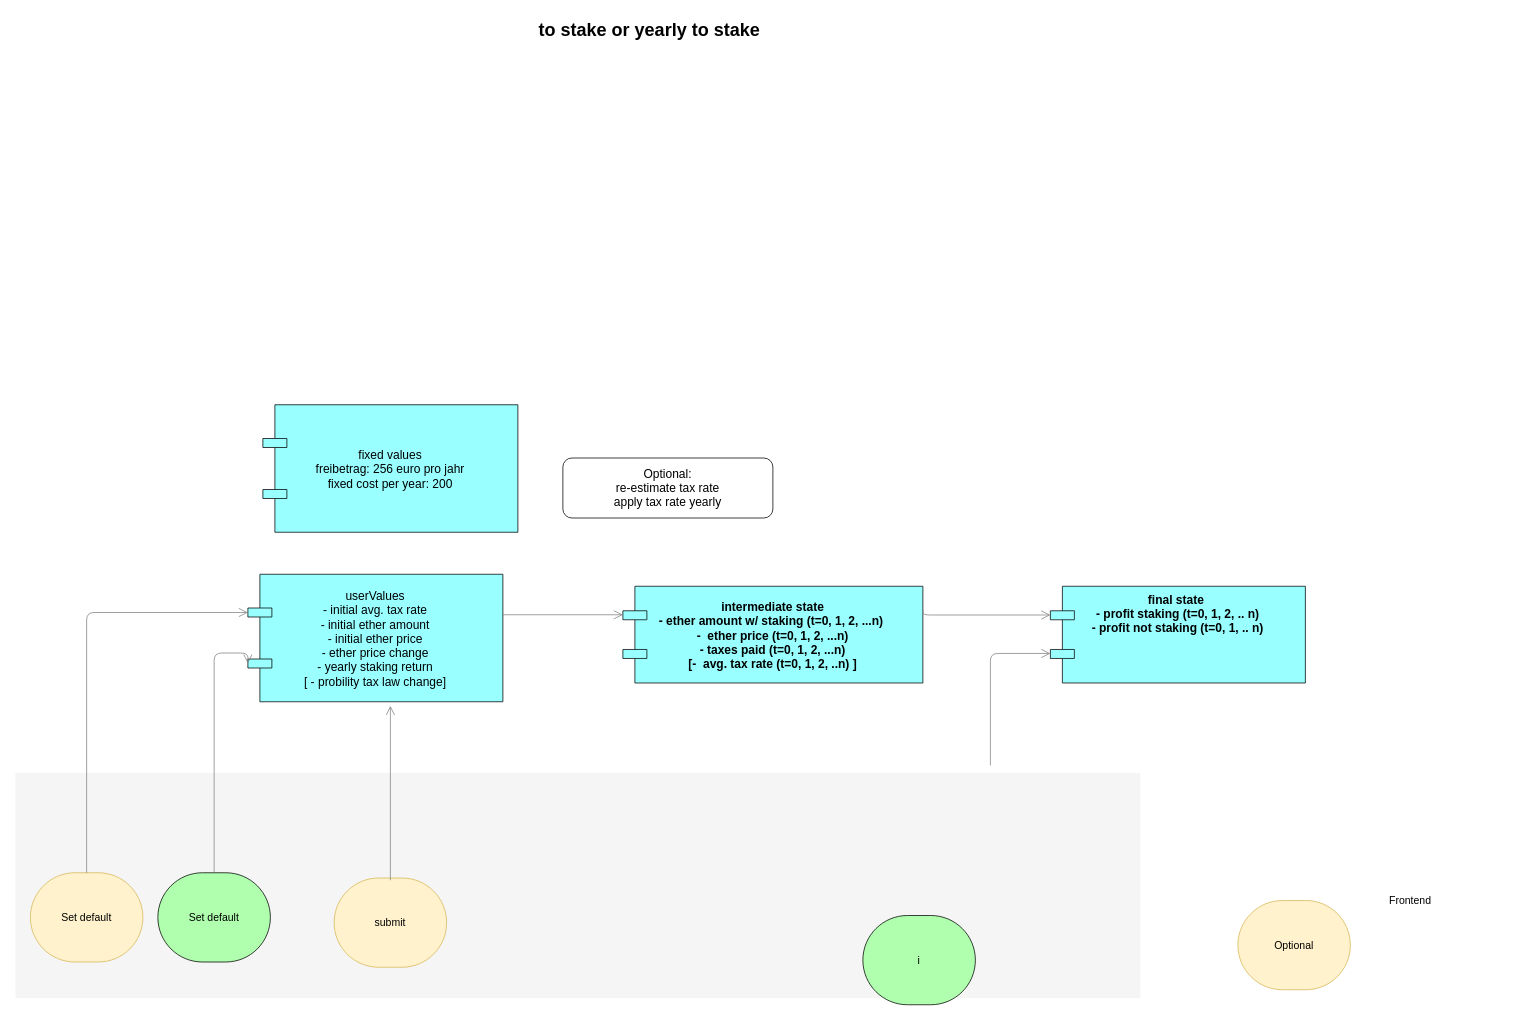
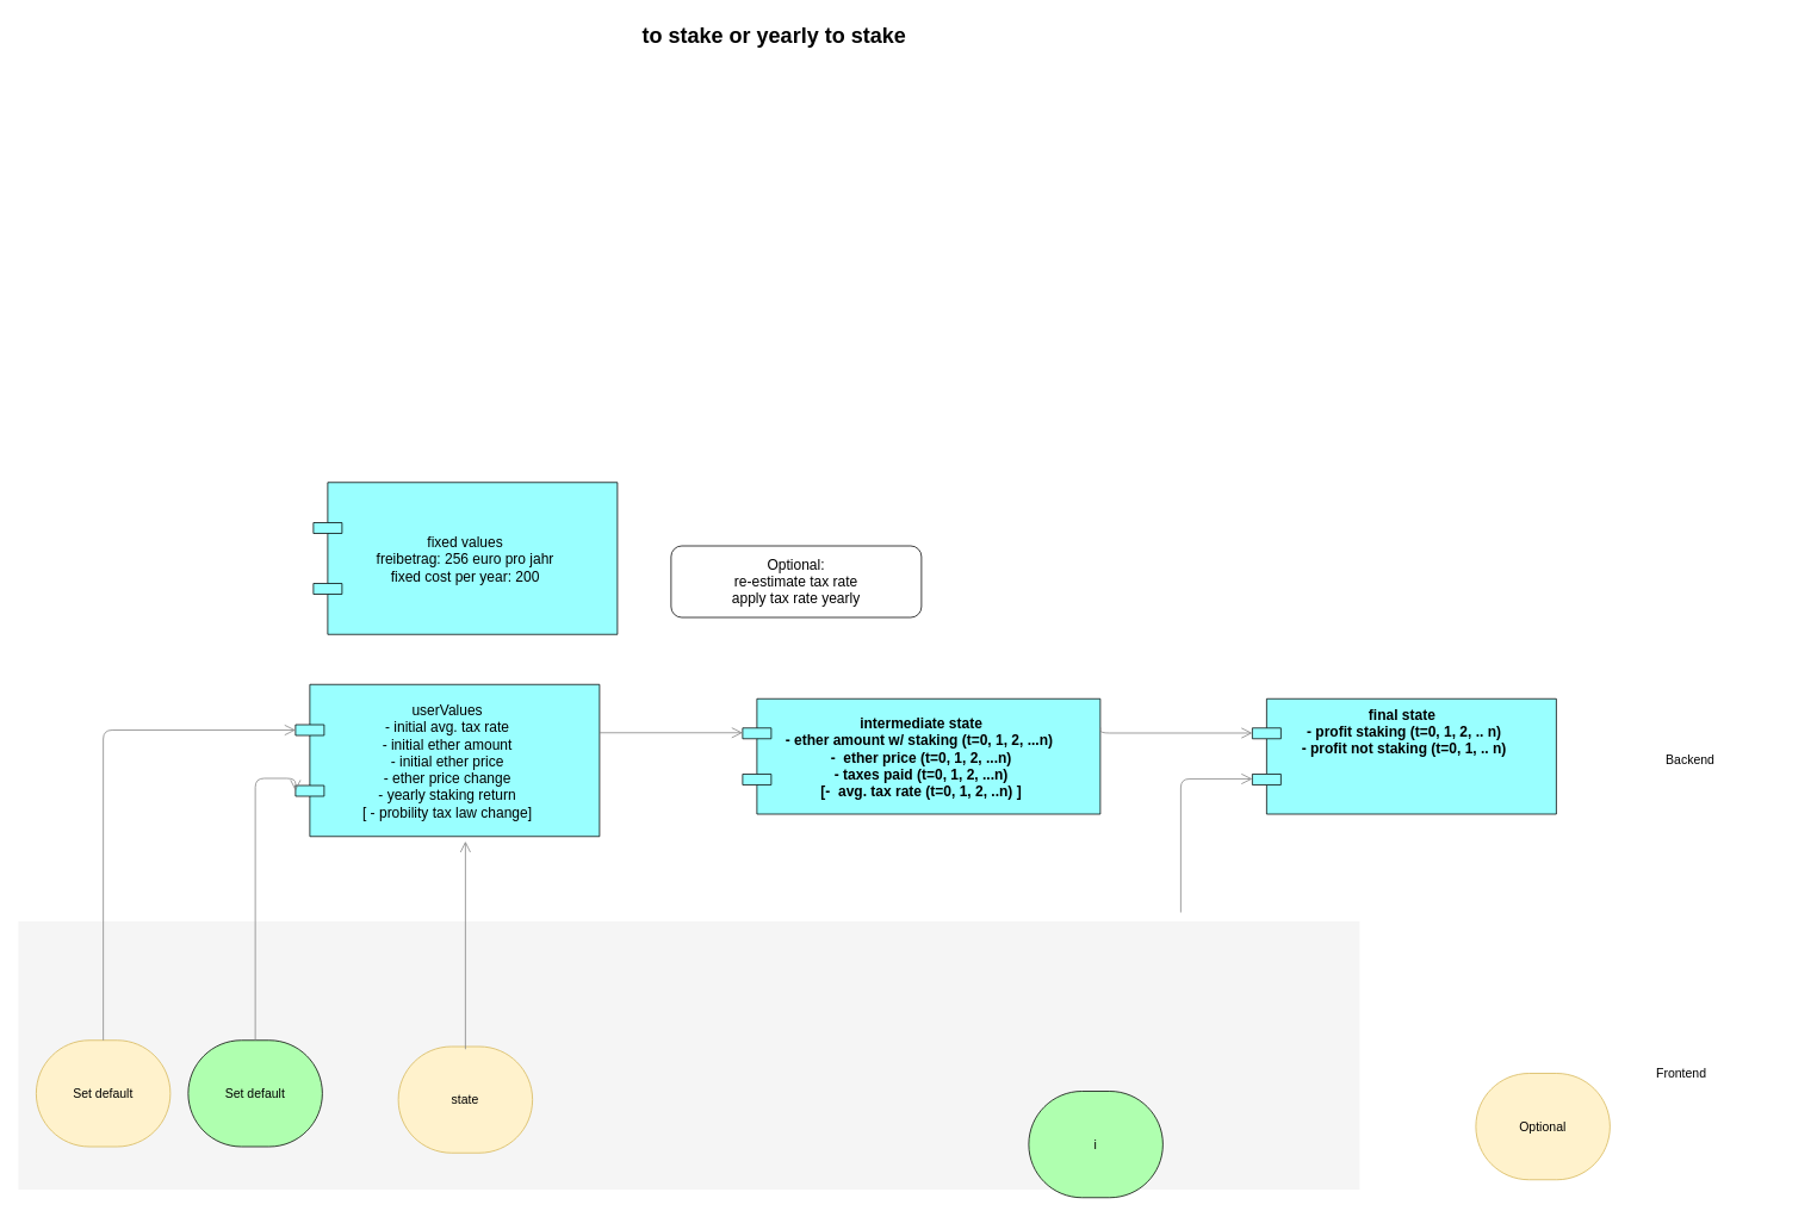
  <mxCell id="0" />
  <mxCell id="1" parent="0" />
  <mxCell id="2" value="" style="whiteSpace=wrap;html=1;strokeColor=none;strokeWidth=1;fillColor=#f5f5f5;fontSize=14;" parent="1" vertex="1"><mxGeometry x="20" y="1030" width="1500" height="300" as="geometry" /></mxCell>
  <mxCell id="3" value="Set default" style="html=1;whiteSpace=wrap;fillColor=#fff2cc;shape=mxgraph.archimate3.service;fontSize=14;strokeColor=#d6b656;" parent="1" vertex="1"><mxGeometry x="40" y="1163" width="150" height="119" as="geometry" /></mxCell>
  <mxCell id="4" value="userValues&#10;- initial avg. tax rate&#10;- initial ether amount&#10;- initial ether price&#10;- ether price change&#10;- yearly staking return&#10;[ - probility tax law change]" style="shape=component;align=center;fillColor=#99ffff;gradientColor=none;fontSize=16;fontStyle=0" parent="1" vertex="1"><mxGeometry x="330" y="765" width="340" height="170" as="geometry" /></mxCell>
  <mxCell id="5" value="Frontend" style="text;html=1;strokeColor=none;fillColor=none;align=center;verticalAlign=middle;whiteSpace=wrap;fontSize=14;" parent="1" vertex="1"><mxGeometry x="1760" y="1190" width="240" height="20" as="geometry" /></mxCell>
+ <mxCell id="6" value="Backend" style="text;html=1;strokeColor=none;fillColor=none;align=center;verticalAlign=middle;whiteSpace=wrap;fontSize=14;" parent="1" vertex="1"><mxGeometry x="1770" y="840" width="240" height="20" as="geometry" /></mxCell>
  <mxCell id="7" value="to stake or yearly to stake" style="text;strokeColor=none;fillColor=none;html=1;fontSize=24;fontStyle=1;verticalAlign=middle;align=center;" parent="1" vertex="1"><mxGeometry x="70" y="20" width="1590" height="40" as="geometry" /></mxCell>
  <mxCell id="8" value="Set default" style="html=1;whiteSpace=wrap;fillColor=#AFFFAF;shape=mxgraph.archimate3.service;fontSize=14;" parent="1" vertex="1"><mxGeometry x="210" y="1163" width="150" height="119" as="geometry" /></mxCell>
  <mxCell id="9" style="edgeStyle=elbowEdgeStyle;rounded=1;elbow=vertical;html=1;startSize=10;endArrow=open;endFill=0;endSize=10;jettySize=auto;orthogonalLoop=1;strokeColor=#808080;fontSize=14;entryX=0;entryY=0.3;entryDx=0;entryDy=0;exitX=0.5;exitY=0;exitDx=0;exitDy=0;exitPerimeter=0;" parent="1" source="3" target="4" edge="1"><mxGeometry relative="1" as="geometry"><Array as="points"><mxPoint x="190" y="816" /></Array><mxPoint x="235" y="730" as="sourcePoint" /><mxPoint x="339.3" y="890" as="targetPoint" /></mxGeometry></mxCell>
  <mxCell id="10" style="edgeStyle=elbowEdgeStyle;rounded=1;elbow=vertical;html=1;startSize=10;endArrow=open;endFill=0;endSize=10;jettySize=auto;orthogonalLoop=1;strokeColor=#808080;fontSize=14;exitX=0.5;exitY=0;exitPerimeter=0;exitDx=0;exitDy=0;entryX=0;entryY=0.7;entryDx=0;entryDy=0;" parent="1" source="8" target="4" edge="1"><mxGeometry relative="1" as="geometry"><Array as="points"><mxPoint x="290" y="870" /><mxPoint x="270" y="854" /><mxPoint x="250" y="961" /></Array><mxPoint x="984.35" y="961.25" as="sourcePoint" /><mxPoint x="340" y="870" as="targetPoint" /></mxGeometry></mxCell>
  <mxCell id="11" value="Optional" style="html=1;whiteSpace=wrap;fillColor=#fff2cc;shape=mxgraph.archimate3.service;fontSize=14;strokeColor=#d6b656;" parent="1" vertex="1"><mxGeometry x="1650" y="1200" width="150" height="119" as="geometry" /></mxCell>
  <mxCell id="12" value="i" style="html=1;whiteSpace=wrap;fillColor=#AFFFAF;shape=mxgraph.archimate3.service;fontSize=14;" parent="1" vertex="1"><mxGeometry x="1150" y="1220" width="150" height="119" as="geometry" /></mxCell>
- <mxCell id="13" value="submit" style="html=1;whiteSpace=wrap;fillColor=#fff2cc;shape=mxgraph.archimate3.service;fontSize=14;strokeColor=#d6b656;" parent="1" vertex="1"><mxGeometry x="445" y="1170" width="150" height="119" as="geometry" /></mxCell>
+ <mxCell id="13" value="state" style="html=1;whiteSpace=wrap;fillColor=#fff2cc;shape=mxgraph.archimate3.service;fontSize=14;strokeColor=#d6b656;" parent="1" vertex="1"><mxGeometry x="445" y="1170" width="150" height="119" as="geometry" /></mxCell>
  <mxCell id="14" style="edgeStyle=elbowEdgeStyle;rounded=1;elbow=vertical;html=1;startSize=10;endArrow=open;endFill=0;endSize=10;jettySize=auto;orthogonalLoop=1;strokeColor=#808080;fontSize=14;entryX=0;entryY=0.3;entryDx=0;entryDy=0;" parent="1" source="4" target="15" edge="1"><mxGeometry relative="1" as="geometry"><Array as="points"><mxPoint x="730" y="819" /><mxPoint x="730" y="840" /><mxPoint x="720" y="990" /><mxPoint x="500" y="970" /><mxPoint x="419.5" y="918.75" /></Array><mxPoint x="469.7" y="980" as="sourcePoint" /><mxPoint x="350" y="888.75" as="targetPoint" /></mxGeometry></mxCell>
  <mxCell id="15" value="intermediate state&#10;- ether amount w/ staking (t=0, 1, 2, ...n) &#10;-  ether price (t=0, 1, 2, ...n)&#10;- taxes paid (t=0, 1, 2, ...n)&#10;[-  avg. tax rate (t=0, 1, 2, ..n) ]" style="shape=component;align=center;fillColor=#99ffff;gradientColor=none;fontSize=16;fontStyle=1" parent="1" vertex="1"><mxGeometry x="830" y="781" width="400" height="129" as="geometry" /></mxCell>
  <mxCell id="16" value="final state &#10;- profit staking (t=0, 1, 2, .. n)&#10;- profit not staking (t=0, 1, .. n)&#10;&#10;&#10;" style="shape=component;align=center;fillColor=#99ffff;gradientColor=none;fontSize=16;fontStyle=1" parent="1" vertex="1"><mxGeometry x="1400" y="781" width="340" height="129" as="geometry" /></mxCell>
  <mxCell id="17" value="Optional: &lt;br&gt;re-estimate tax rate&lt;br&gt;apply tax rate yearly" style="rounded=1;whiteSpace=wrap;html=1;fontSize=16;" parent="1" vertex="1"><mxGeometry x="750" y="610" width="280" height="80" as="geometry" /></mxCell>
  <mxCell id="18" value="fixed values&#10;freibetrag: 256 euro pro jahr&#10;fixed cost per year: 200" style="shape=component;align=center;fillColor=#99ffff;gradientColor=none;fontSize=16;fontStyle=0" parent="1" vertex="1"><mxGeometry x="350" y="539" width="340" height="170" as="geometry" /></mxCell>
  <mxCell id="19" style="edgeStyle=elbowEdgeStyle;rounded=1;elbow=vertical;html=1;startSize=10;endArrow=open;endFill=0;endSize=10;jettySize=auto;orthogonalLoop=1;strokeColor=#808080;fontSize=14;entryX=0.5;entryY=1;exitX=0.5;exitY=0;exitPerimeter=0;exitDx=0;exitDy=0;entryDx=0;entryDy=0;" parent="1" edge="1"><mxGeometry relative="1" as="geometry"><Array as="points"><mxPoint x="510" y="980" /><mxPoint x="429.5" y="928.75" /></Array><mxPoint x="520" y="1173" as="sourcePoint" /><mxPoint x="520" y="940.5" as="targetPoint" /></mxGeometry></mxCell>
  <mxCell id="20" style="edgeStyle=elbowEdgeStyle;rounded=1;elbow=vertical;html=1;startSize=10;endArrow=open;endFill=0;endSize=10;jettySize=auto;orthogonalLoop=1;strokeColor=#808080;fontSize=14;entryX=0;entryY=0.3;entryDx=0;entryDy=0;exitX=1;exitY=0.25;exitDx=0;exitDy=0;" parent="1" source="15" target="16" edge="1"><mxGeometry relative="1" as="geometry"><Array as="points"><mxPoint x="1270" y="819.32" /><mxPoint x="1270" y="840.32" /><mxPoint x="1260" y="990.32" /><mxPoint x="1040" y="970.32" /><mxPoint x="959.5" y="919.07" /></Array><mxPoint x="1250" y="819" as="sourcePoint" /><mxPoint x="1390" y="819.02" as="targetPoint" /></mxGeometry></mxCell>
  <mxCell id="21" style="edgeStyle=elbowEdgeStyle;rounded=1;elbow=vertical;html=1;startSize=10;endArrow=open;endFill=0;endSize=10;jettySize=auto;orthogonalLoop=1;strokeColor=#808080;fontSize=14;entryX=0;entryY=0.7;entryDx=0;entryDy=0;" parent="1" target="16" edge="1"><mxGeometry relative="1" as="geometry"><Array as="points"><mxPoint x="1270" y="870.62" /><mxPoint x="1270" y="891.62" /><mxPoint x="1260" y="1041.62" /><mxPoint x="1040" y="1021.62" /><mxPoint x="959.5" y="970.37" /></Array><mxPoint x="1320" y="1020" as="sourcePoint" /><mxPoint x="1390" y="870.32" as="targetPoint" /></mxGeometry></mxCell>
